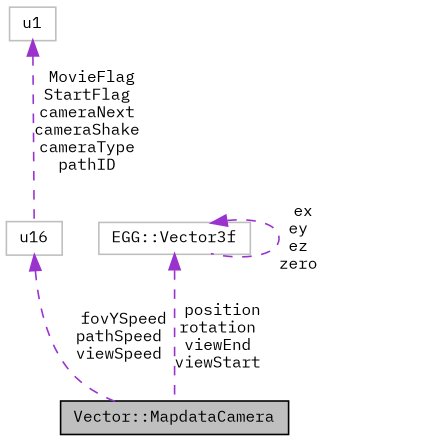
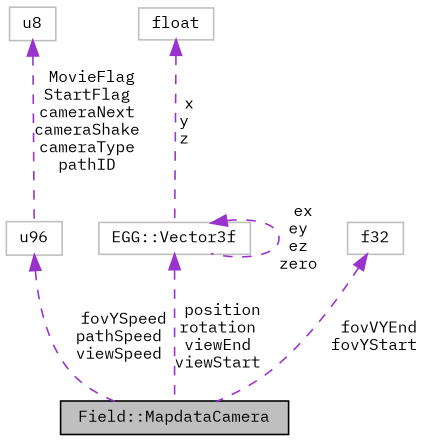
  digraph {
    fontname="IBM Plex Mono"
    node [color=grey75 fillcolor=white fontname="IBM Plex Mono" fontsize=10 shape=record style=filled]
    edge [color=darkorchid3 dir=back fontname="IBM Plex Mono" fontsize=10 labelfontname=FreeMono labelfontsize=10 style=dashed]
-   n1 [color=black fillcolor=grey75 fontcolor=black height=0.2 label="Vector::MapdataCamera" width=0.4]
-   n2 [height=0.2 label=u16 width=0.4]
+   n1 [color=black fillcolor=grey75 fontcolor=black height=0.2 label="Field::MapdataCamera" width=0.4]
+   n2 [height=0.2 label=u96 width=0.4]
+   n3 [height=0.2 label=float width=0.4]
    n4 [height=0.2 label="EGG::Vector3f" width=0.4]
-   n5 [height=0.2 label=u1 width=0.4]
+   n5 [height=0.2 label=u8 width=0.4]
+   n6 [height=0.2 label=f32 width=0.4]
    n2 -> n1 [label=" fovYSpeed\npathSpeed\nviewSpeed"]
+   n3 -> n4 [label=" x\ny\nz"]
    n4 -> n1 [label=" position\nrotation\nviewEnd\nviewStart"]
    n4 -> n4 [label=" ex\ney\nez\nzero"]
    n5 -> n2 [label=" MovieFlag\nStartFlag\ncameraNext\ncameraShake\ncameraType\npathID"]
+   n6 -> n1 [label=" fovVYEnd\nfovYStart"]
  }
